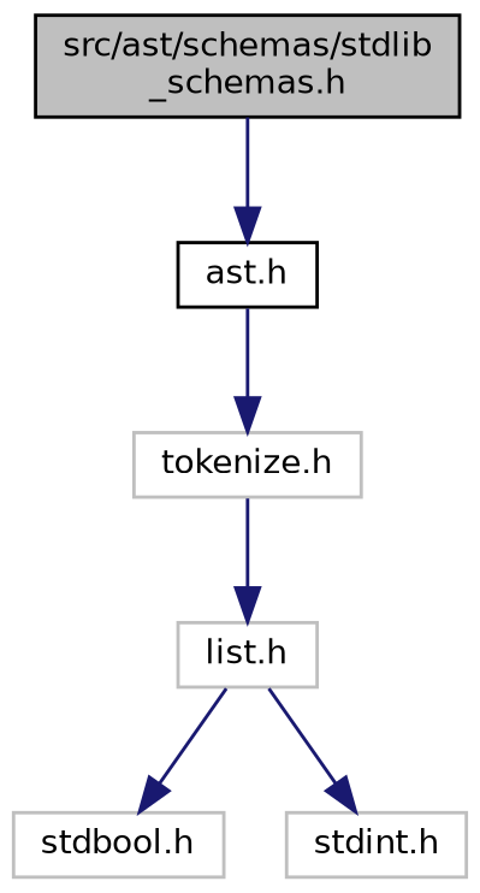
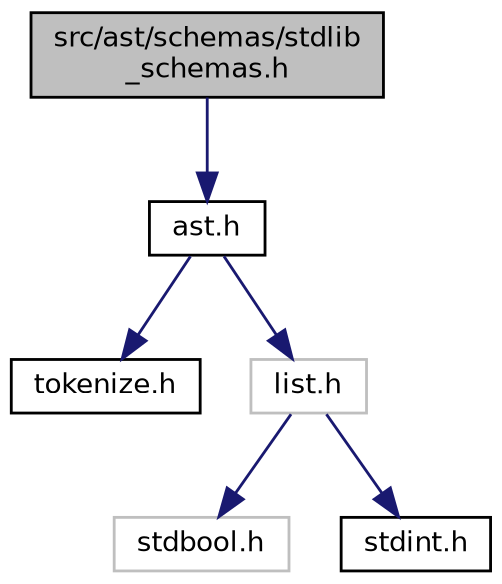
  digraph {
    node [color=black fillcolor=white fontname=Helvetica fontsize=10 shape=record style=filled]
    edge [color=midnightblue fontname=Helvetica fontsize=10 labelfontname=Helvetica labelfontsize=10 style=solid]
    n1 [fillcolor=grey75 fontcolor=black height=0.2 label="src/ast/schemas/stdlib\l_schemas.h" width=0.4]
    n2 [height=0.2 label="ast.h" width=0.4]
-   n3 [color=grey75 height=0.2 label="tokenize.h" width=0.4]
+   n3 [height=0.2 label="tokenize.h" width=0.4]
    n4 [color=grey75 height=0.2 label="list.h" width=0.4]
    n5 [color=grey75 height=0.2 label="stdbool.h" width=0.4]
-   n6 [color=grey75 height=0.2 label="stdint.h" width=0.4]
+   n6 [height=0.2 label="stdint.h" width=0.4]
    n1 -> n2
    n2 -> n3
-   n3 -> n4
+   n2 -> n4
    n4 -> n5
    n4 -> n6
  }
